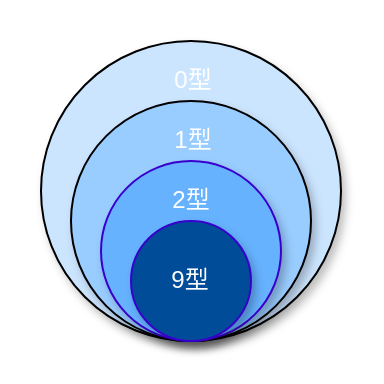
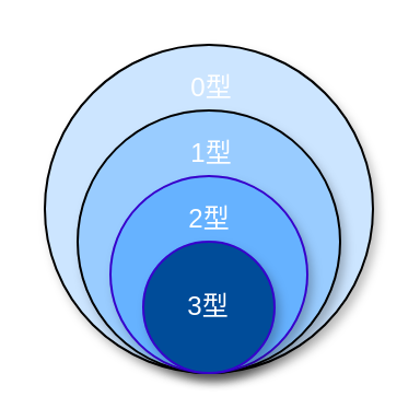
  <mxCell id="0" />
  <mxCell id="1" parent="0" />
  <mxCell id="2" value="0型" style="ellipse;whiteSpace=wrap;html=1;aspect=fixed;fillColor=#CCE5FF;shadow=1;" parent="1" vertex="1"><mxGeometry x="20" y="20" width="150" height="150" as="geometry" /></mxCell>
  <mxCell id="3" value="1型" style="ellipse;whiteSpace=wrap;html=1;aspect=fixed;fillColor=#99CCFF;shadow=1;" parent="1" vertex="1"><mxGeometry x="35" y="50" width="120" height="120" as="geometry" /></mxCell>
  <mxCell id="4" value="2型" style="ellipse;whiteSpace=wrap;html=1;aspect=fixed;strokeColor=#3700CC;fontColor=#ffffff;fillColor=#66B2FF;shadow=1;" parent="1" vertex="1"><mxGeometry x="50" y="80" width="90" height="90" as="geometry" /></mxCell>
- <mxCell id="5" value="9型" style="ellipse;whiteSpace=wrap;html=1;aspect=fixed;strokeColor=#3700CC;fontColor=#ffffff;fillColor=#004C99;shadow=1;sketch=0;" parent="1" vertex="1"><mxGeometry x="65" y="110" width="60" height="60" as="geometry" /></mxCell>
+ <mxCell id="5" value="3型" style="ellipse;whiteSpace=wrap;html=1;aspect=fixed;strokeColor=#3700CC;fontColor=#ffffff;fillColor=#004C99;shadow=1;sketch=0;" parent="1" vertex="1"><mxGeometry x="65" y="110" width="60" height="60" as="geometry" /></mxCell>
  <mxCell id="6" value="&lt;font color=&quot;#ffffff&quot;&gt;2型&lt;/font&gt;" style="text;html=1;align=center;verticalAlign=middle;resizable=0;points=[];autosize=1;" parent="1" vertex="1"><mxGeometry x="80" y="90" width="30" height="20" as="geometry" /></mxCell>
  <mxCell id="7" value="1型" style="text;html=1;align=center;verticalAlign=middle;resizable=0;points=[];autosize=1;fontColor=#FFFFFF;" parent="1" vertex="1"><mxGeometry x="81" y="60" width="30" height="20" as="geometry" /></mxCell>
  <mxCell id="8" value="0型" style="text;html=1;align=center;verticalAlign=middle;resizable=0;points=[];autosize=1;fontColor=#FFFFFF;" parent="1" vertex="1"><mxGeometry x="81" y="30" width="30" height="20" as="geometry" /></mxCell>
